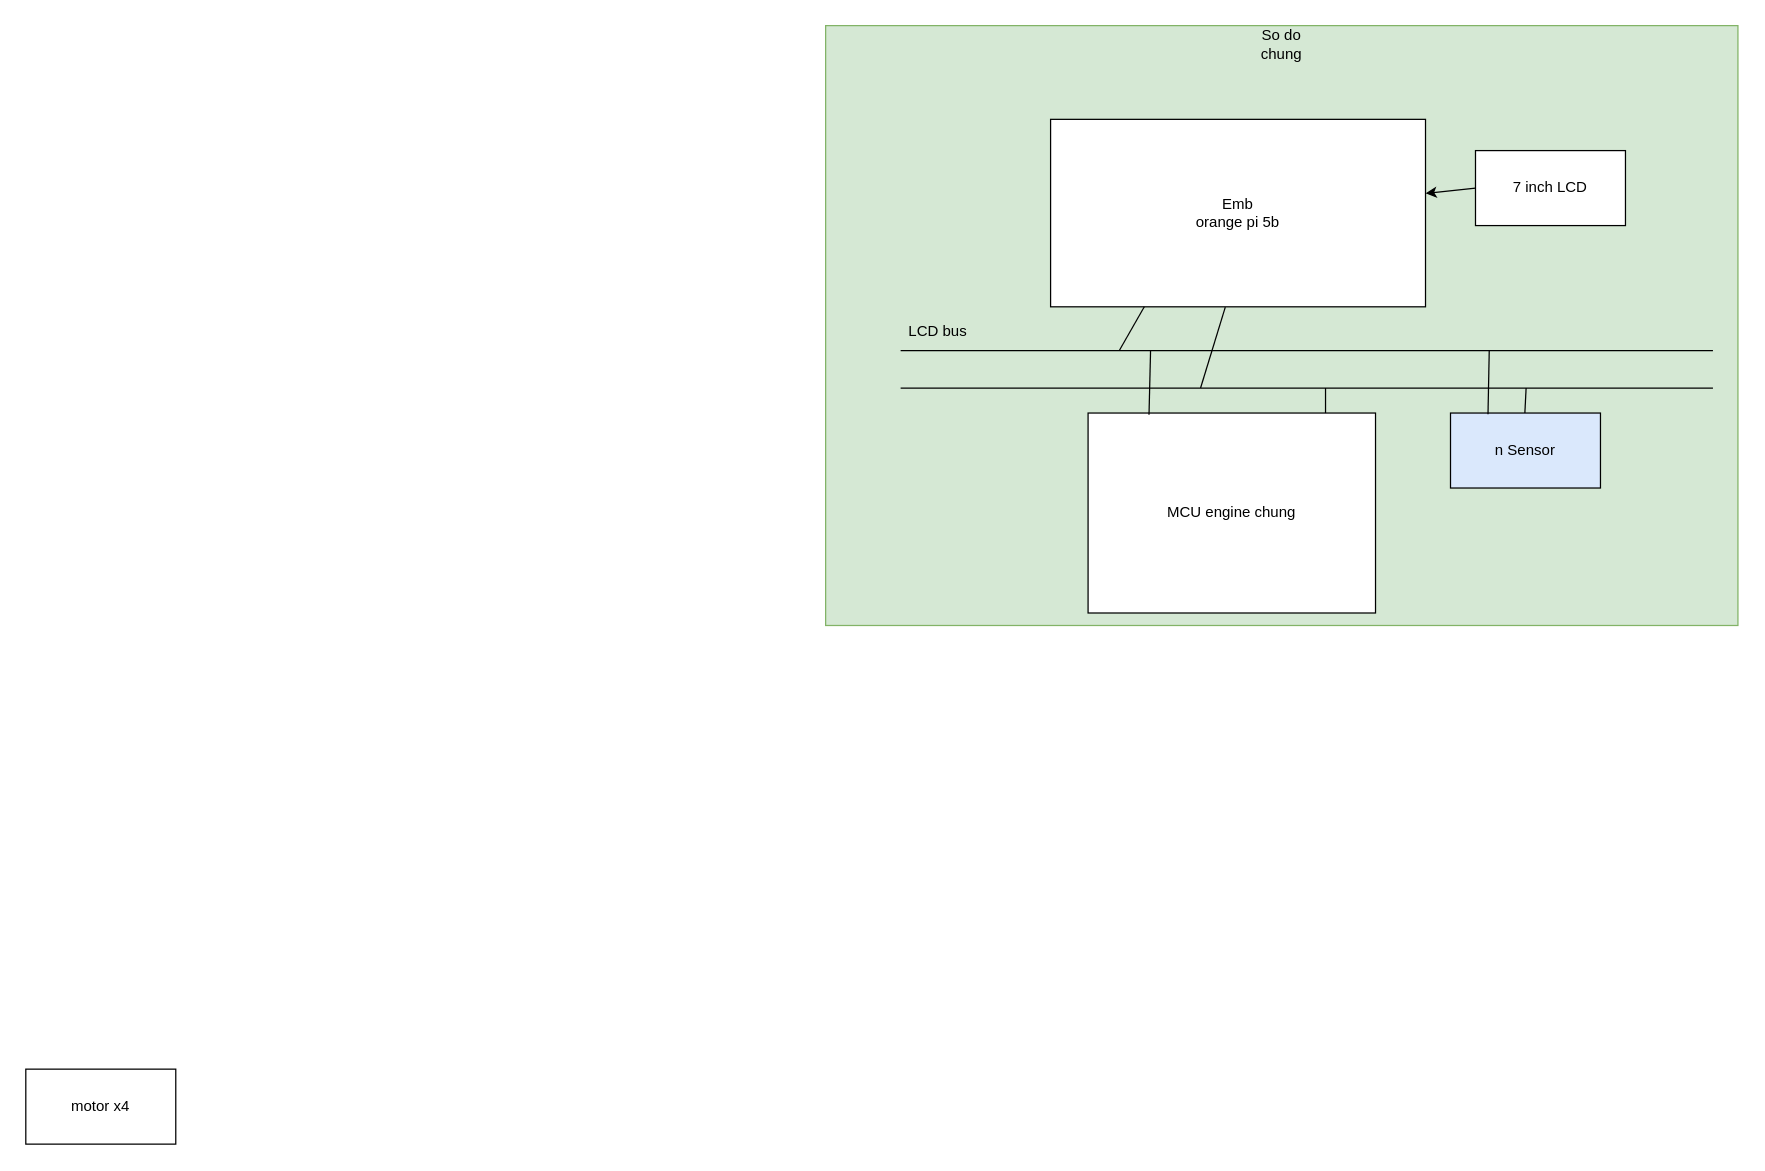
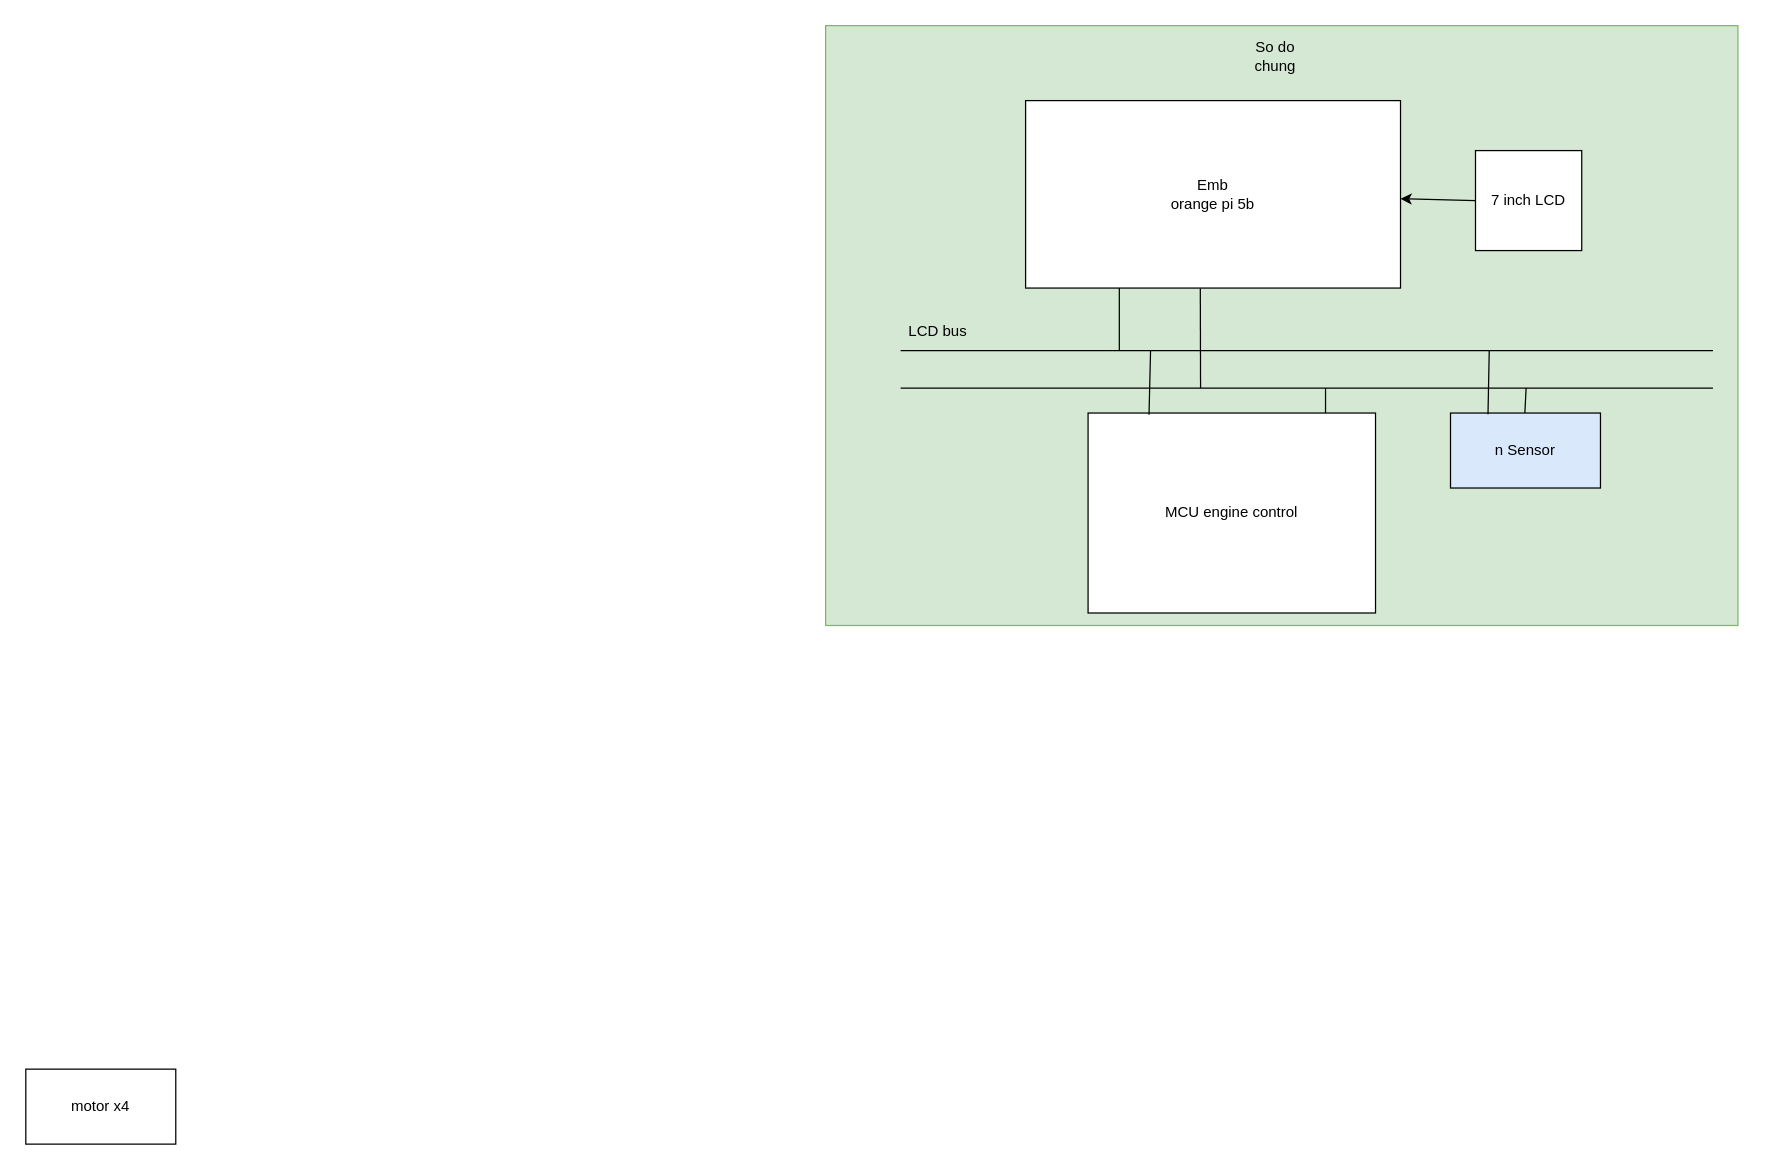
  <mxCell id="0" />
  <mxCell id="1" parent="0" />
  <mxCell id="2" value="" style="rounded=0;whiteSpace=wrap;html=1;fillColor=#d5e8d4;strokeColor=#82b366;" vertex="1" parent="1"><mxGeometry x="660" y="20" width="730" height="480" as="geometry" /></mxCell>
- <mxCell id="3" value="Emb&lt;br&gt;orange pi 5b" style="rounded=0;whiteSpace=wrap;html=1;" vertex="1" parent="1"><mxGeometry x="840" y="95" width="300" height="150" as="geometry" /></mxCell>
- <mxCell id="4" value="7 inch LCD" style="rounded=0;whiteSpace=wrap;html=1;" vertex="1" parent="1"><mxGeometry x="1180" y="120" width="120" height="60" as="geometry" /></mxCell>
+ <mxCell id="3" value="Emb&lt;br&gt;orange pi 5b" style="rounded=0;whiteSpace=wrap;html=1;" vertex="1" parent="1"><mxGeometry x="820" y="80" width="300" height="150" as="geometry" /></mxCell>
+ <mxCell id="4" value="7 inch LCD" style="rounded=0;whiteSpace=wrap;html=1;" vertex="1" parent="1"><mxGeometry x="1180" y="120" width="85" height="80" as="geometry" /></mxCell>
  <mxCell id="5" value="n Sensor" style="rounded=0;whiteSpace=wrap;html=1;fillColor=#dae8fc;" vertex="1" parent="1"><mxGeometry x="1160" y="330" width="120" height="60" as="geometry" /></mxCell>
  <mxCell id="6" value="" style="endArrow=none;html=1;rounded=0;" edge="1" parent="1"><mxGeometry width="50" height="50" relative="1" as="geometry"><mxPoint x="720" y="280" as="sourcePoint" /><mxPoint x="1370" y="280" as="targetPoint" /></mxGeometry></mxCell>
  <mxCell id="7" value="" style="endArrow=none;html=1;rounded=0;" edge="1" parent="1"><mxGeometry width="50" height="50" relative="1" as="geometry"><mxPoint x="720" y="310" as="sourcePoint" /><mxPoint x="1370" y="310" as="targetPoint" /></mxGeometry></mxCell>
  <mxCell id="8" value="LCD bus" style="text;html=1;strokeColor=none;fillColor=none;align=center;verticalAlign=middle;whiteSpace=wrap;rounded=0;" vertex="1" parent="1"><mxGeometry x="720" y="250" width="60" height="30" as="geometry" /></mxCell>
- <mxCell id="9" value="MCU&amp;nbsp;engine chung" style="rounded=0;whiteSpace=wrap;html=1;" vertex="1" parent="1"><mxGeometry x="870" y="330" width="230" height="160" as="geometry" /></mxCell>
+ <mxCell id="9" value="MCU&amp;nbsp;engine control" style="rounded=0;whiteSpace=wrap;html=1;" vertex="1" parent="1"><mxGeometry x="870" y="330" width="230" height="160" as="geometry" /></mxCell>
  <mxCell id="10" value="" style="endArrow=none;html=1;rounded=0;exitX=0.212;exitY=0.009;exitDx=0;exitDy=0;exitPerimeter=0;" edge="1" parent="1" source="9"><mxGeometry width="50" height="50" relative="1" as="geometry"><mxPoint x="870" y="330" as="sourcePoint" /><mxPoint x="920" y="280" as="targetPoint" /></mxGeometry></mxCell>
  <mxCell id="11" value="" style="endArrow=none;html=1;rounded=0;" edge="1" parent="1"><mxGeometry width="50" height="50" relative="1" as="geometry"><mxPoint x="1060" y="330" as="sourcePoint" /><mxPoint x="1060" y="310" as="targetPoint" /></mxGeometry></mxCell>
  <mxCell id="12" value="" style="endArrow=none;html=1;rounded=0;exitX=0.212;exitY=0.009;exitDx=0;exitDy=0;exitPerimeter=0;" edge="1" parent="1"><mxGeometry width="50" height="50" relative="1" as="geometry"><mxPoint x="1190" y="331" as="sourcePoint" /><mxPoint x="1191" y="280" as="targetPoint" /></mxGeometry></mxCell>
  <mxCell id="13" value="" style="endArrow=none;html=1;rounded=0;" edge="1" parent="1"><mxGeometry width="50" height="50" relative="1" as="geometry"><mxPoint x="1219.5" y="330" as="sourcePoint" /><mxPoint x="1220.5" y="310" as="targetPoint" /></mxGeometry></mxCell>
  <mxCell id="14" value="" style="endArrow=none;html=1;rounded=0;entryX=0.25;entryY=1;entryDx=0;entryDy=0;" edge="1" parent="1" target="3"><mxGeometry width="50" height="50" relative="1" as="geometry"><mxPoint x="895" y="280" as="sourcePoint" /><mxPoint x="990" y="360" as="targetPoint" /></mxGeometry></mxCell>
  <mxCell id="15" value="" style="endArrow=none;html=1;rounded=0;entryX=0.466;entryY=1.002;entryDx=0;entryDy=0;entryPerimeter=0;" edge="1" parent="1" target="3"><mxGeometry width="50" height="50" relative="1" as="geometry"><mxPoint x="960" y="310" as="sourcePoint" /><mxPoint x="905" y="240" as="targetPoint" /></mxGeometry></mxCell>
  <mxCell id="16" value="" style="endArrow=classic;html=1;rounded=0;exitX=0;exitY=0.5;exitDx=0;exitDy=0;" edge="1" parent="1" source="4" target="3"><mxGeometry width="50" height="50" relative="1" as="geometry"><mxPoint x="900" y="130" as="sourcePoint" /><mxPoint x="950" y="80" as="targetPoint" /></mxGeometry></mxCell>
- <mxCell id="17" value="So do chung" style="text;html=1;strokeColor=none;fillColor=none;align=center;verticalAlign=middle;whiteSpace=wrap;rounded=0;" vertex="1" parent="1"><mxGeometry x="995" y="20" width="60" height="30" as="geometry" /></mxCell>
+ <mxCell id="17" value="So do chung" style="text;html=1;strokeColor=none;fillColor=none;align=center;verticalAlign=middle;whiteSpace=wrap;rounded=0;" vertex="1" parent="1"><mxGeometry x="990" y="30" width="60" height="30" as="geometry" /></mxCell>
  <mxCell id="18" value="motor x4" style="rounded=0;whiteSpace=wrap;html=1;" vertex="1" parent="1"><mxGeometry x="20" y="855" width="120" height="60" as="geometry" /></mxCell>
